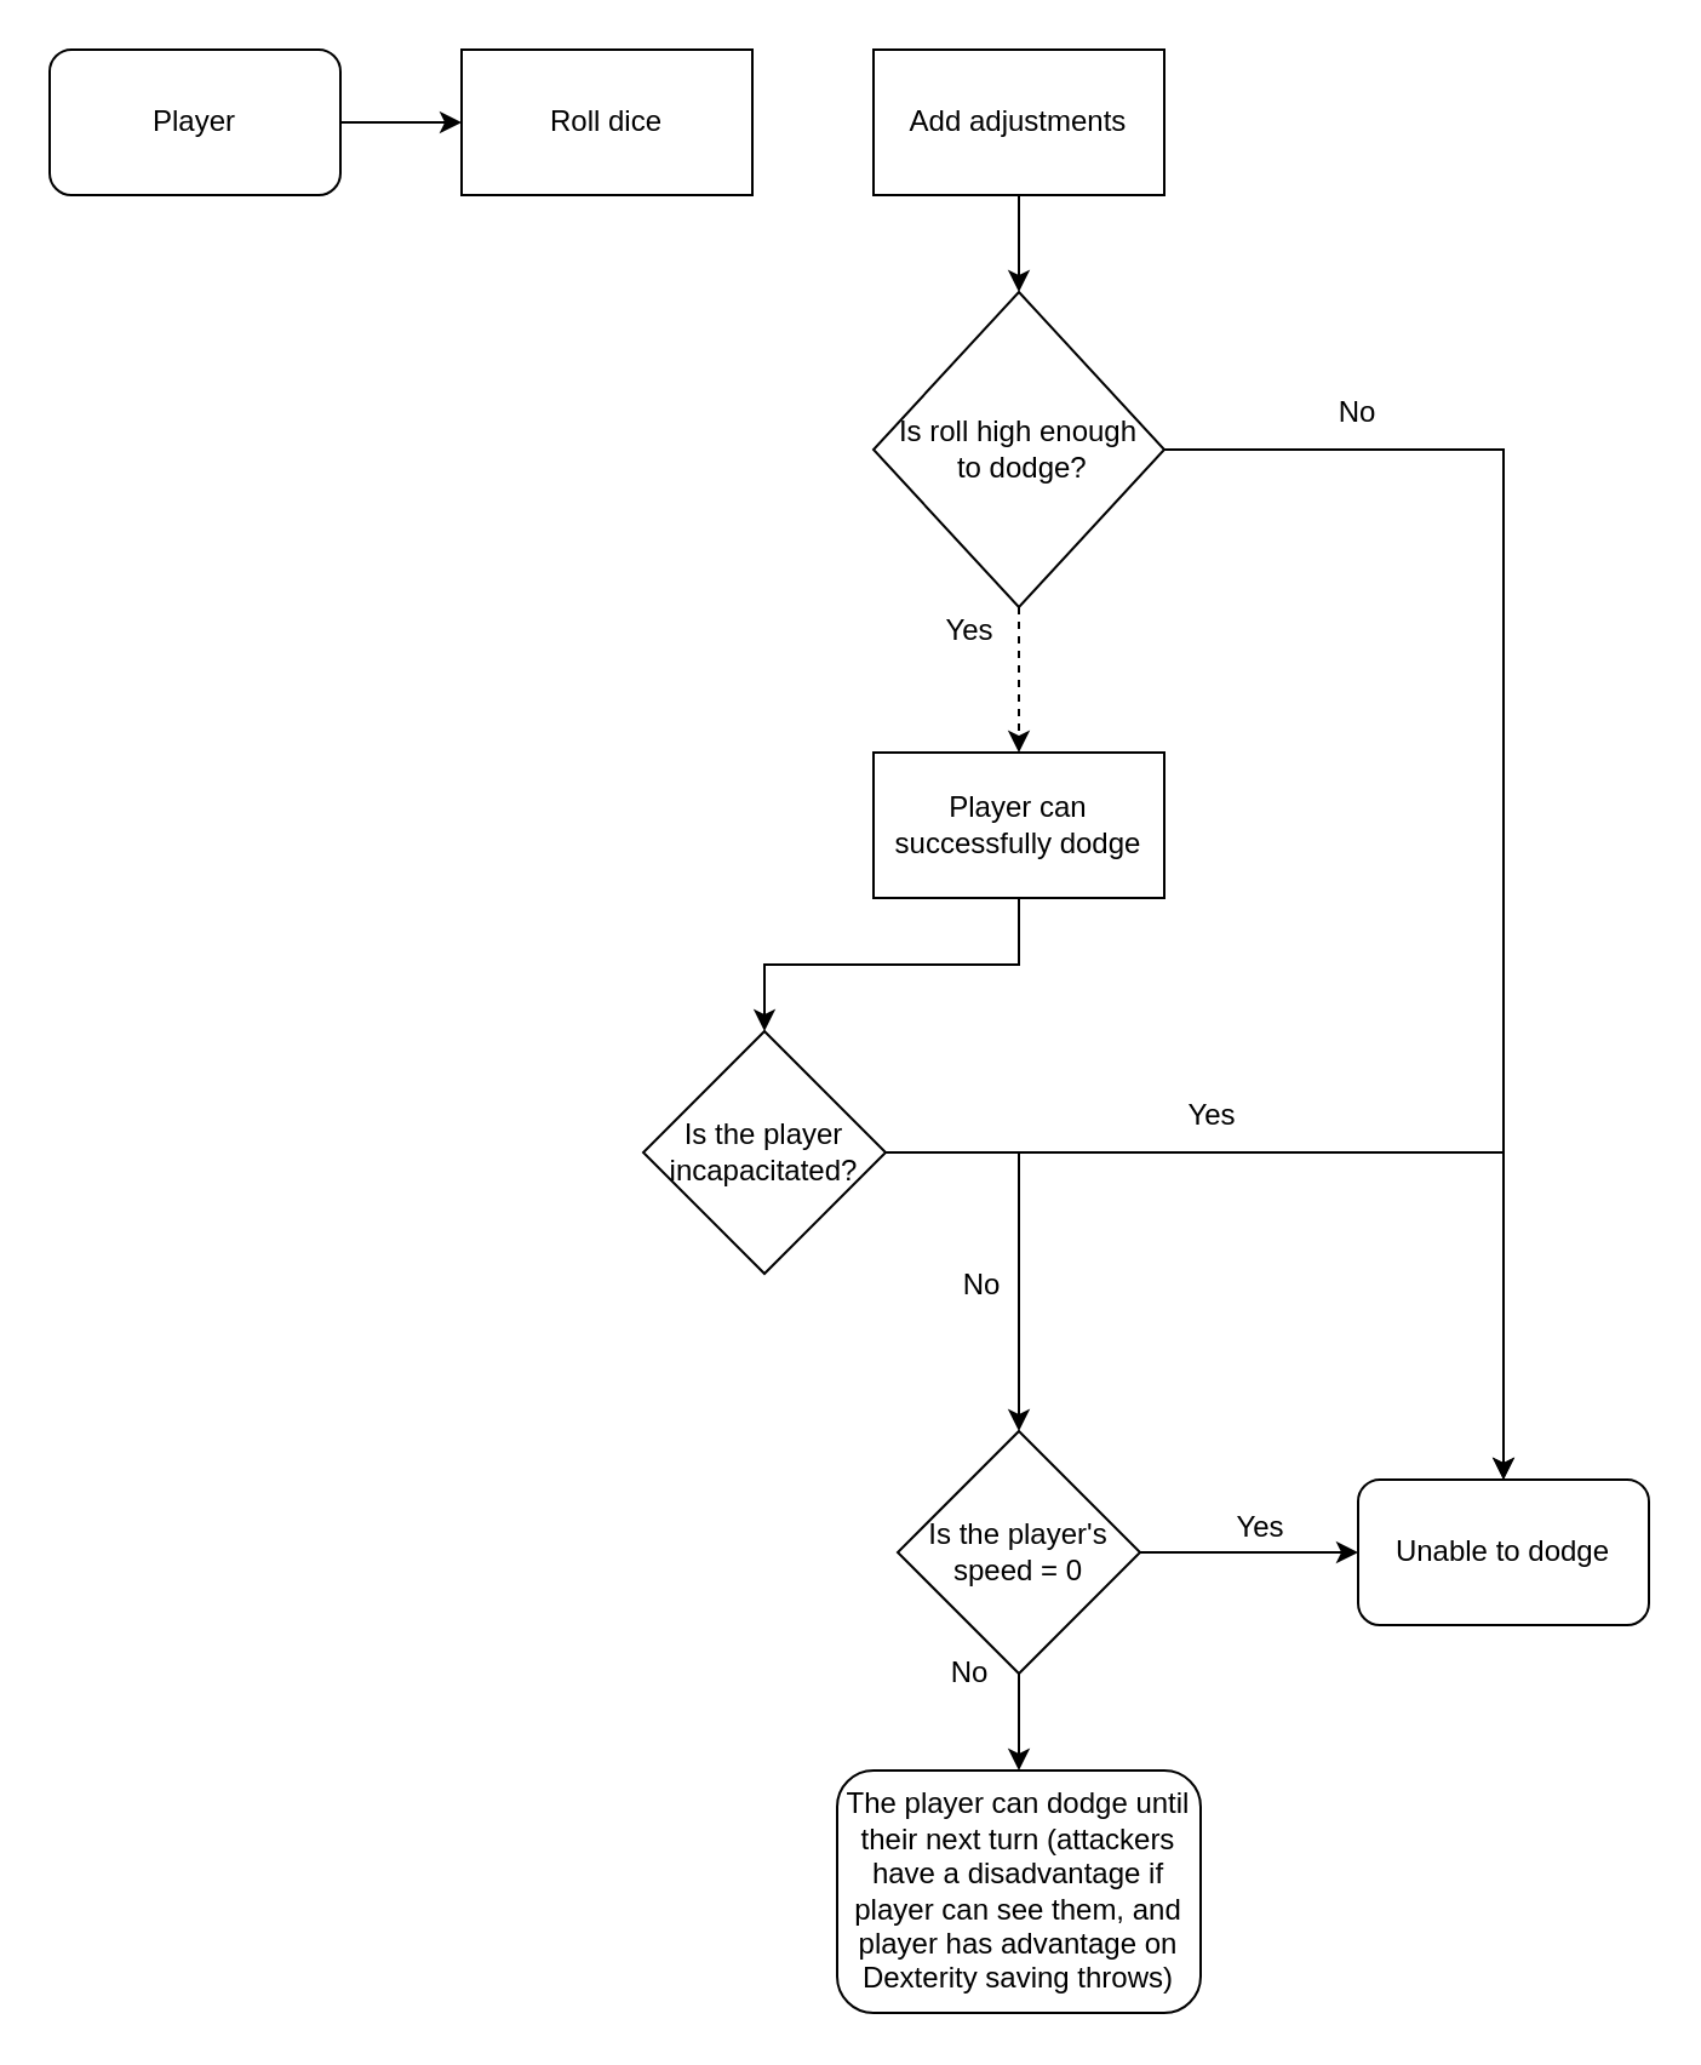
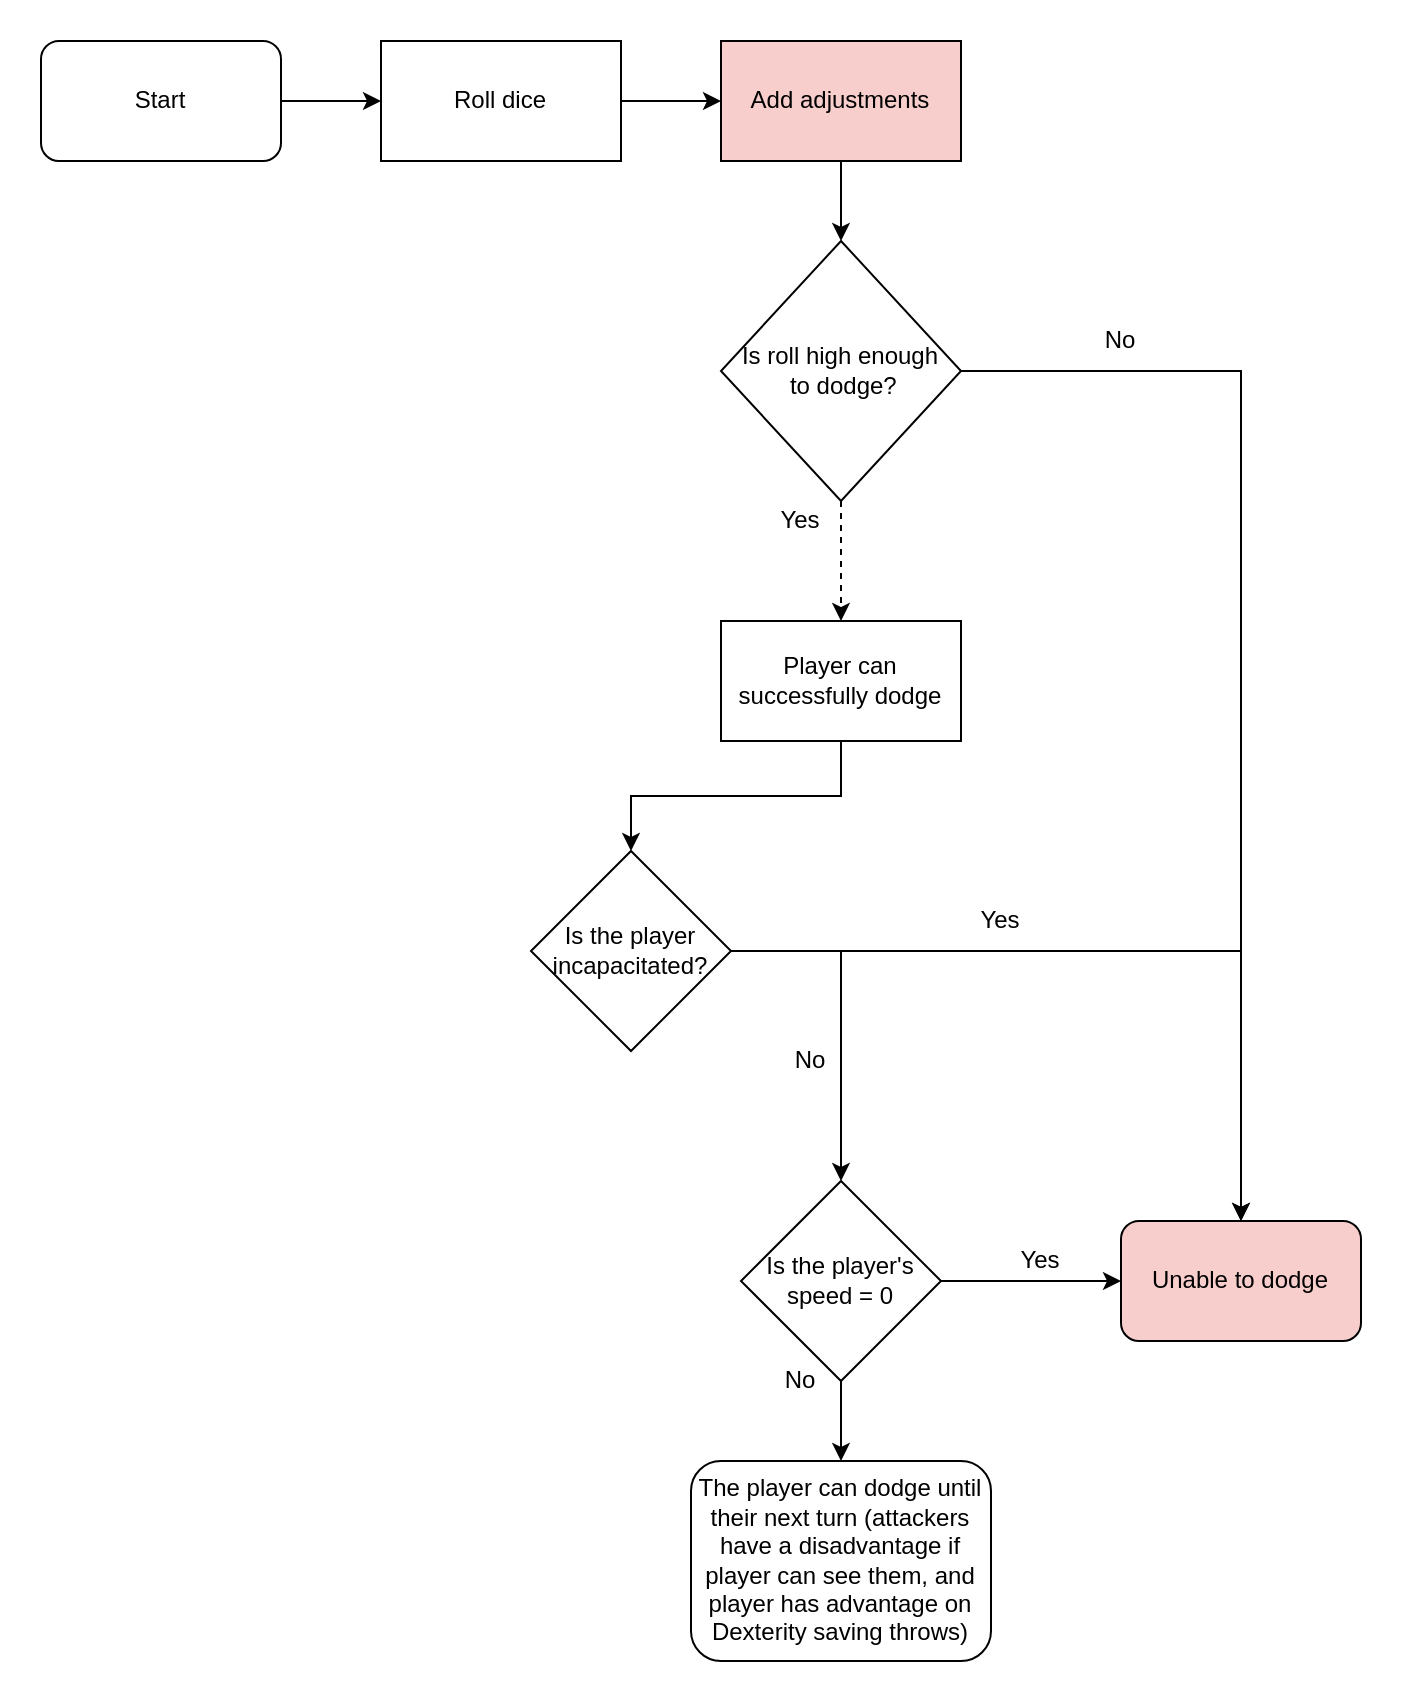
  <mxCell id="0" />
  <mxCell id="1" parent="0" />
  <mxCell id="2" style="edgeStyle=orthogonalEdgeStyle;rounded=0;orthogonalLoop=1;jettySize=auto;html=1;" parent="1" source="3" target="5" edge="1"><mxGeometry relative="1" as="geometry" /></mxCell>
- <mxCell id="3" value="Player" style="rounded=1;whiteSpace=wrap;html=1;" parent="1" vertex="1"><mxGeometry x="20" y="20" width="120" height="60" as="geometry" /></mxCell>
+ <mxCell id="3" value="Start" style="rounded=1;whiteSpace=wrap;html=1;" parent="1" vertex="1"><mxGeometry x="20" y="20" width="120" height="60" as="geometry" /></mxCell>
+ <mxCell id="4" style="edgeStyle=orthogonalEdgeStyle;rounded=0;orthogonalLoop=1;jettySize=auto;html=1;" parent="1" source="5" target="7" edge="1"><mxGeometry relative="1" as="geometry" /></mxCell>
  <mxCell id="5" value="Roll dice" style="rounded=0;whiteSpace=wrap;html=1;" parent="1" vertex="1"><mxGeometry x="190" y="20" width="120" height="60" as="geometry" /></mxCell>
  <mxCell id="6" style="edgeStyle=orthogonalEdgeStyle;rounded=0;orthogonalLoop=1;jettySize=auto;html=1;" parent="1" source="7" target="10" edge="1"><mxGeometry relative="1" as="geometry" /></mxCell>
- <mxCell id="7" value="Add adjustments" style="rounded=0;whiteSpace=wrap;html=1;" parent="1" vertex="1"><mxGeometry x="360" y="20" width="120" height="60" as="geometry" /></mxCell>
+ <mxCell id="7" value="Add adjustments" style="rounded=0;whiteSpace=wrap;html=1;fillColor=#f8cecc;" parent="1" vertex="1"><mxGeometry x="360" y="20" width="120" height="60" as="geometry" /></mxCell>
  <mxCell id="8" style="edgeStyle=orthogonalEdgeStyle;rounded=0;orthogonalLoop=1;jettySize=auto;html=1;dashed=1;" parent="1" source="10" target="12" edge="1"><mxGeometry relative="1" as="geometry" /></mxCell>
  <mxCell id="9" style="edgeStyle=orthogonalEdgeStyle;rounded=0;orthogonalLoop=1;jettySize=auto;html=1;" parent="1" source="10" target="20" edge="1"><mxGeometry relative="1" as="geometry" /></mxCell>
  <mxCell id="10" value="Is roll high enough&lt;br&gt;&amp;nbsp;to dodge?" style="rhombus;whiteSpace=wrap;html=1;" parent="1" vertex="1"><mxGeometry x="360" y="120" width="120" height="130" as="geometry" /></mxCell>
  <mxCell id="11" style="edgeStyle=orthogonalEdgeStyle;rounded=0;orthogonalLoop=1;jettySize=auto;html=1;" parent="1" source="12" target="15" edge="1"><mxGeometry relative="1" as="geometry" /></mxCell>
  <mxCell id="12" value="Player can successfully dodge" style="rounded=0;whiteSpace=wrap;html=1;" parent="1" vertex="1"><mxGeometry x="360" y="310" width="120" height="60" as="geometry" /></mxCell>
  <mxCell id="13" style="edgeStyle=orthogonalEdgeStyle;rounded=0;orthogonalLoop=1;jettySize=auto;html=1;" parent="1" source="15" target="18" edge="1"><mxGeometry relative="1" as="geometry" /></mxCell>
  <mxCell id="14" style="edgeStyle=orthogonalEdgeStyle;rounded=0;orthogonalLoop=1;jettySize=auto;html=1;" parent="1" source="15" target="20" edge="1"><mxGeometry relative="1" as="geometry" /></mxCell>
  <mxCell id="15" value="Is the player incapacitated?" style="rhombus;whiteSpace=wrap;html=1;" parent="1" vertex="1"><mxGeometry x="265" y="425" width="100" height="100" as="geometry" /></mxCell>
  <mxCell id="16" style="edgeStyle=orthogonalEdgeStyle;rounded=0;orthogonalLoop=1;jettySize=auto;html=1;" parent="1" source="18" target="19" edge="1"><mxGeometry relative="1" as="geometry" /></mxCell>
  <mxCell id="17" style="edgeStyle=orthogonalEdgeStyle;rounded=0;orthogonalLoop=1;jettySize=auto;html=1;" parent="1" source="18" target="20" edge="1"><mxGeometry relative="1" as="geometry" /></mxCell>
  <mxCell id="18" value="Is the player's speed = 0" style="rhombus;whiteSpace=wrap;html=1;" parent="1" vertex="1"><mxGeometry x="370" y="590" width="100" height="100" as="geometry" /></mxCell>
  <mxCell id="19" value="The player can dodge until their next turn (attackers have a disadvantage if player can see them, and player has advantage on Dexterity saving throws)" style="rounded=1;whiteSpace=wrap;html=1;" parent="1" vertex="1"><mxGeometry x="345" y="730" width="150" height="100" as="geometry" /></mxCell>
- <mxCell id="20" value="Unable to dodge" style="rounded=1;whiteSpace=wrap;html=1;" parent="1" vertex="1"><mxGeometry x="560" y="610" width="120" height="60" as="geometry" /></mxCell>
+ <mxCell id="20" value="Unable to dodge" style="rounded=1;whiteSpace=wrap;html=1;fillColor=#f8cecc;" parent="1" vertex="1"><mxGeometry x="560" y="610" width="120" height="60" as="geometry" /></mxCell>
  <mxCell id="21" value="No" style="text;html=1;strokeColor=none;fillColor=none;align=center;verticalAlign=middle;whiteSpace=wrap;rounded=0;" parent="1" vertex="1"><mxGeometry x="540" y="160" width="40" height="20" as="geometry" /></mxCell>
  <mxCell id="22" value="Yes" style="text;html=1;strokeColor=none;fillColor=none;align=center;verticalAlign=middle;whiteSpace=wrap;rounded=0;" parent="1" vertex="1"><mxGeometry x="380" y="250" width="40" height="20" as="geometry" /></mxCell>
  <mxCell id="23" value="Yes" style="text;html=1;strokeColor=none;fillColor=none;align=center;verticalAlign=middle;whiteSpace=wrap;rounded=0;" parent="1" vertex="1"><mxGeometry x="480" y="450" width="40" height="20" as="geometry" /></mxCell>
  <mxCell id="24" value="Yes" style="text;html=1;strokeColor=none;fillColor=none;align=center;verticalAlign=middle;whiteSpace=wrap;rounded=0;" parent="1" vertex="1"><mxGeometry x="500" y="620" width="40" height="20" as="geometry" /></mxCell>
  <mxCell id="25" value="No" style="text;html=1;strokeColor=none;fillColor=none;align=center;verticalAlign=middle;whiteSpace=wrap;rounded=0;" parent="1" vertex="1"><mxGeometry x="380" y="680" width="40" height="20" as="geometry" /></mxCell>
  <mxCell id="26" value="No" style="text;html=1;strokeColor=none;fillColor=none;align=center;verticalAlign=middle;whiteSpace=wrap;rounded=0;" parent="1" vertex="1"><mxGeometry x="385" y="520" width="40" height="20" as="geometry" /></mxCell>
